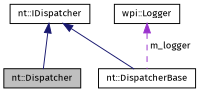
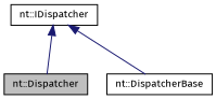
  digraph {
    fontname="Fira Sans"
    node [color=black fillcolor=white fontname="Fira Sans" fontsize=10 shape=record style=filled]
    edge [color=midnightblue dir=back fontname="Fira Sans" fontsize=10 labelfontname=Helvetica labelfontsize=10 style=solid]
    n1 [fillcolor=grey75 fontcolor=black height=0.2 label="nt::Dispatcher" width=0.4]
    n2 [height=0.2 label="nt::DispatcherBase" width=0.4]
    n3 [height=0.2 label="nt::IDispatcher" width=0.4]
-   n4 [height=0.2 label="wpi::Logger" width=0.4]
    n3 -> n1
    n3 -> n2
-   n4 -> n2 [color=darkorchid3 label=" m_logger" style=dashed]
  }
